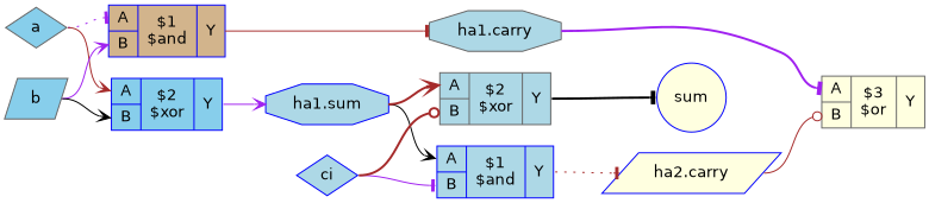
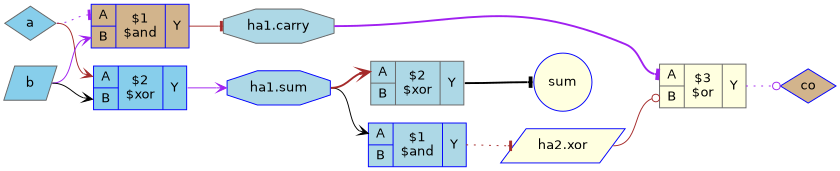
  digraph {
    fontname="DejaVu Sans"
    rankdir=LR
    remincross=true
    node [color=blue fillcolor=lightblue fontcolor=black fontname="DejaVu Sans" shape=record style=filled]
    edge [arrowhead=tee color=purple fontname="DejaVu Sans" headport="p10:w" style=solid tailport=e]
    n1 [color=gray40 fillcolor=skyblue label=a shape=diamond]
    n2 [fillcolor=tan label="{{<p10> A|<p11> B}|$1\n$and|{<p12> Y}}" fontcolor=""]
    n3 [fillcolor=skyblue label="{{<p10> A|<p11> B}|$2\n$xor|{<p12> Y}}" fontcolor=""]
    n4 [color=gray40 label="ha1.carry" shape=octagon]
    n5 [label="ha1.sum" shape=octagon]
    n6 [color=gray40 fillcolor=skyblue label=b shape=parallelogram]
-   n7 [label=ci shape=diamond]
    n8 [label="{{<p10> A|<p11> B}|$1\n$and|{<p12> Y}}" fontcolor=""]
    n9 [color=gray40 label="{{<p10> A|<p11> B}|$2\n$xor|{<p12> Y}}" fontcolor=""]
-   n10 [fillcolor=lightyellow label="ha2.carry" shape=parallelogram]
+   n10 [fillcolor=lightyellow label="ha2.xor" shape=parallelogram]
    n11 [fillcolor=lightyellow label=sum shape=circle]
+   n12 [fillcolor=tan label=co shape=diamond]
    n13 [color=gray40 fillcolor=lightyellow label="{{<p10> A|<p11> B}|$3\n$or|{<p12> Y}}" fontcolor=""]
    n1 -> n2 [style=dotted]
    n1 -> n3 [arrowhead=vee color=brown]
    n2 -> n4 [color=brown headport=w tailport="p12:e"]
    n3 -> n5 [arrowhead=vee headport=w tailport="p12:e"]
    n4 -> n13 [style=bold]
    n5 -> n8 [arrowhead=vee color=black]
    n5 -> n9 [arrowhead=vee color=brown style=bold]
    n6 -> n2 [arrowhead=vee headport="p11:w"]
    n6 -> n3 [arrowhead=vee color=black headport="p11:w"]
-   n7 -> n8 [headport="p11:w"]
-   n7 -> n9 [arrowhead=odot color=brown headport="p11:w" style=bold]
    n8 -> n10 [color=brown headport=w style=dotted tailport="p12:e"]
    n9 -> n11 [color=black headport=w style=bold tailport="p12:e"]
    n10 -> n13 [arrowhead=odot color=brown headport="p11:w"]
+   n13 -> n12 [arrowhead=odot headport=w style=dotted tailport="p12:e"]
  }
